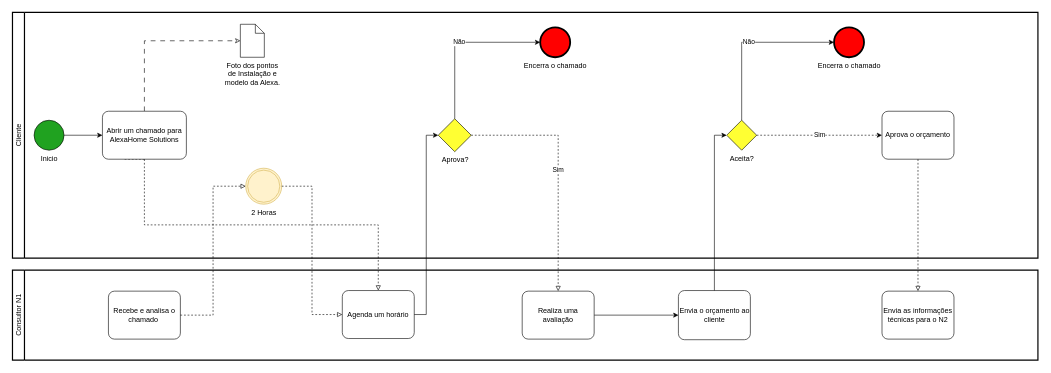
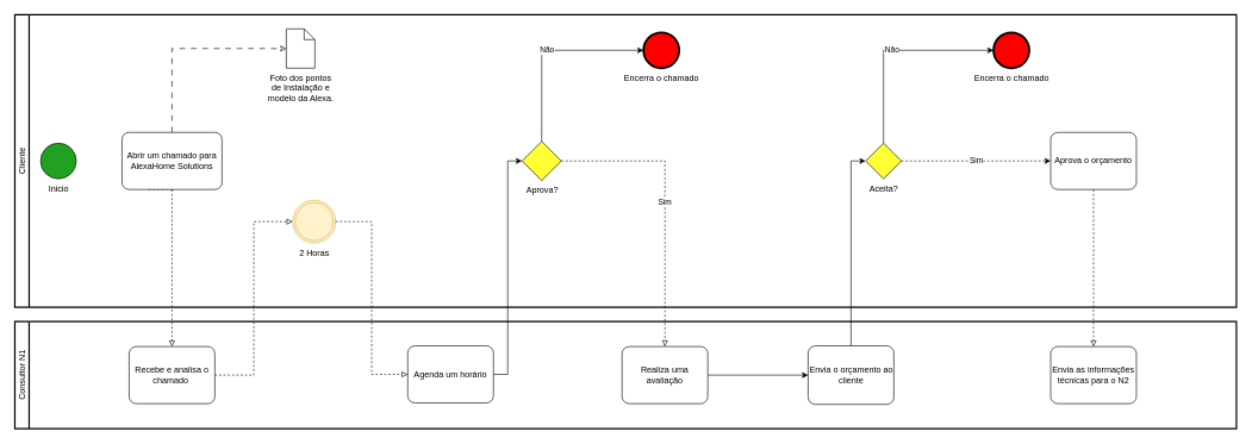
  <mxCell id="0" />
  <mxCell id="1" parent="0" />
  <mxCell id="2" value="Consultor N1" style="swimlane;html=1;startSize=20;fontStyle=0;collapsible=0;horizontal=0;swimlaneLine=1;swimlaneFillColor=#ffffff;strokeWidth=2;whiteSpace=wrap;" vertex="1" parent="1"><mxGeometry y="450" width="1710" height="150" as="geometry" x="20" /></mxCell>
  <mxCell id="3" value="Recebe e analisa o chamado&amp;nbsp;" style="points=[[0.25,0,0],[0.5,0,0],[0.75,0,0],[1,0.25,0],[1,0.5,0],[1,0.75,0],[0.75,1,0],[0.5,1,0],[0.25,1,0],[0,0.75,0],[0,0.5,0],[0,0.25,0]];shape=mxgraph.bpmn.task;whiteSpace=wrap;rectStyle=rounded;size=10;html=1;container=1;expand=0;collapsible=0;taskMarker=abstract;" vertex="1" parent="2"><mxGeometry x="160" y="35" width="120" height="80" as="geometry" /></mxCell>
  <mxCell id="4" style="edgeStyle=orthogonalEdgeStyle;rounded=0;orthogonalLoop=1;jettySize=auto;html=1;exitX=1;exitY=0.5;exitDx=0;exitDy=0;exitPerimeter=0;entryX=0;entryY=0.5;entryDx=0;entryDy=0;entryPerimeter=0;" edge="1" parent="2" source="5" target="6"><mxGeometry relative="1" as="geometry"><mxPoint x="746" y="77.167" as="targetPoint" /></mxGeometry></mxCell>
  <mxCell id="5" value="Realiza uma avaliação" style="points=[[0.25,0,0],[0.5,0,0],[0.75,0,0],[1,0.25,0],[1,0.5,0],[1,0.75,0],[0.75,1,0],[0.5,1,0],[0.25,1,0],[0,0.75,0],[0,0.5,0],[0,0.25,0]];shape=mxgraph.bpmn.task;whiteSpace=wrap;rectStyle=rounded;size=10;html=1;container=1;expand=0;collapsible=0;taskMarker=abstract;" vertex="1" parent="2"><mxGeometry x="850" y="35" width="120" height="80" as="geometry" /></mxCell>
  <mxCell id="6" value="Envia o orçamento ao cliente" style="points=[[0.25,0,0],[0.5,0,0],[0.75,0,0],[1,0.25,0],[1,0.5,0],[1,0.75,0],[0.75,1,0],[0.5,1,0],[0.25,1,0],[0,0.75,0],[0,0.5,0],[0,0.25,0]];shape=mxgraph.bpmn.task;whiteSpace=wrap;rectStyle=rounded;size=10;html=1;container=1;expand=0;collapsible=0;taskMarker=abstract;" vertex="1" parent="2"><mxGeometry x="1110.5" y="34" width="120" height="82" as="geometry" /></mxCell>
  <mxCell id="7" value="Envia as informações técnicas para o N2" style="points=[[0.25,0,0],[0.5,0,0],[0.75,0,0],[1,0.25,0],[1,0.5,0],[1,0.75,0],[0.75,1,0],[0.5,1,0],[0.25,1,0],[0,0.75,0],[0,0.5,0],[0,0.25,0]];shape=mxgraph.bpmn.task;whiteSpace=wrap;rectStyle=rounded;size=10;html=1;container=1;expand=0;collapsible=0;taskMarker=abstract;" vertex="1" parent="2"><mxGeometry x="1450" y="35" width="120" height="80" as="geometry" /></mxCell>
  <mxCell id="8" value="Agenda um horário" style="points=[[0.25,0,0],[0.5,0,0],[0.75,0,0],[1,0.25,0],[1,0.5,0],[1,0.75,0],[0.75,1,0],[0.5,1,0],[0.25,1,0],[0,0.75,0],[0,0.5,0],[0,0.25,0]];shape=mxgraph.bpmn.task;whiteSpace=wrap;rectStyle=rounded;size=10;html=1;container=1;expand=0;collapsible=0;taskMarker=abstract;" vertex="1" parent="2"><mxGeometry x="550" y="34" width="120" height="80" as="geometry" /></mxCell>
  <mxCell id="9" value="Cliente" style="swimlane;html=1;startSize=20;fontStyle=0;collapsible=0;horizontal=0;swimlaneLine=1;swimlaneFillColor=#ffffff;strokeWidth=2;whiteSpace=wrap;" vertex="1" parent="1"><mxGeometry y="20" width="1710" height="410" as="geometry" x="20" /></mxCell>
  <mxCell id="10" style="edgeStyle=orthogonalEdgeStyle;rounded=0;orthogonalLoop=1;jettySize=auto;html=1;exitX=1;exitY=0.5;exitDx=0;exitDy=0;exitPerimeter=0;" edge="1" parent="9" source="12"><mxGeometry relative="1" as="geometry"><mxPoint x="85.941" y="205.118" as="targetPoint" /></mxGeometry></mxCell>
- <mxCell id="11" style="edgeStyle=orthogonalEdgeStyle;rounded=0;orthogonalLoop=1;jettySize=auto;html=1;exitX=1;exitY=0.5;exitDx=0;exitDy=0;exitPerimeter=0;entryX=0;entryY=0.5;entryDx=0;entryDy=0;entryPerimeter=0;" edge="1" parent="9" source="12" target="15"><mxGeometry relative="1" as="geometry" /></mxCell>
  <mxCell id="12" value="Inicio" style="points=[[0.145,0.145,0],[0.5,0,0],[0.855,0.145,0],[1,0.5,0],[0.855,0.855,0],[0.5,1,0],[0.145,0.855,0],[0,0.5,0]];shape=mxgraph.bpmn.event;html=1;verticalLabelPosition=bottom;labelBackgroundColor=#ffffff;verticalAlign=top;align=center;perimeter=ellipsePerimeter;outlineConnect=0;aspect=fixed;outline=standard;symbol=general;fillColor=#20a220;" vertex="1" parent="9"><mxGeometry x="36" y="180" width="50" height="50" as="geometry" /></mxCell>
  <mxCell id="13" style="edgeStyle=orthogonalEdgeStyle;rounded=0;orthogonalLoop=1;jettySize=auto;html=1;exitX=0.5;exitY=1;exitDx=0;exitDy=0;exitPerimeter=0;dashed=1;" edge="1" parent="9" source="15"><mxGeometry relative="1" as="geometry"><mxPoint x="206" y="170" as="targetPoint" /><Array as="points"><mxPoint x="186" y="170" /></Array></mxGeometry></mxCell>
  <mxCell id="14" style="edgeStyle=orthogonalEdgeStyle;rounded=0;orthogonalLoop=1;jettySize=auto;html=1;exitX=0.5;exitY=0;exitDx=0;exitDy=0;exitPerimeter=0;entryX=0;entryY=0.5;entryDx=0;entryDy=0;entryPerimeter=0;endArrow=classic;endFill=0;dashed=1;dashPattern=8 8;" edge="1" parent="9" source="15" target="16"><mxGeometry relative="1" as="geometry" /></mxCell>
  <mxCell id="15" value="Abrir um chamado para AlexaHome Solutions" style="points=[[0.25,0,0],[0.5,0,0],[0.75,0,0],[1,0.25,0],[1,0.5,0],[1,0.75,0],[0.75,1,0],[0.5,1,0],[0.25,1,0],[0,0.75,0],[0,0.5,0],[0,0.25,0]];shape=mxgraph.bpmn.task;whiteSpace=wrap;rectStyle=rounded;size=10;html=1;container=1;expand=0;collapsible=0;taskMarker=abstract;" vertex="1" parent="9"><mxGeometry x="150" y="165" width="140" height="80" as="geometry" /></mxCell>
  <mxCell id="16" value="Foto dos pontos&lt;br&gt;de Instalação e&lt;br&gt;modelo da Alexa." style="shape=mxgraph.bpmn.data;labelPosition=center;verticalLabelPosition=bottom;align=center;verticalAlign=top;size=15;html=1;" vertex="1" parent="9"><mxGeometry x="380" y="20" width="40" height="55" as="geometry" /></mxCell>
  <mxCell id="17" value="Sim" style="edgeStyle=orthogonalEdgeStyle;rounded=0;orthogonalLoop=1;jettySize=auto;html=1;exitX=1;exitY=0.5;exitDx=0;exitDy=0;exitPerimeter=0;entryX=0;entryY=0.5;entryDx=0;entryDy=0;entryPerimeter=0;dashed=1;" edge="1" parent="9" source="19" target="20"><mxGeometry relative="1" as="geometry"><mxPoint x="1431" y="204.75" as="targetPoint" /><mxPoint x="1241.0" y="204.5" as="sourcePoint" /></mxGeometry></mxCell>
  <mxCell id="18" value="Não" style="edgeStyle=orthogonalEdgeStyle;rounded=0;orthogonalLoop=1;jettySize=auto;html=1;exitX=0.5;exitY=0;exitDx=0;exitDy=0;exitPerimeter=0;entryX=0;entryY=0.5;entryDx=0;entryDy=0;entryPerimeter=0;" edge="1" parent="9" source="19" target="22"><mxGeometry relative="1" as="geometry" /></mxCell>
  <mxCell id="19" value="Aceita?" style="points=[[0.25,0.25,0],[0.5,0,0],[0.75,0.25,0],[1,0.5,0],[0.75,0.75,0],[0.5,1,0],[0.25,0.75,0],[0,0.5,0]];shape=mxgraph.bpmn.gateway2;html=1;verticalLabelPosition=bottom;labelBackgroundColor=#ffffff;verticalAlign=top;align=center;perimeter=rhombusPerimeter;outlineConnect=0;outline=none;symbol=none;fillColor=#FFFF33;" vertex="1" parent="9"><mxGeometry x="1191" y="180" width="50" height="50" as="geometry" /></mxCell>
  <mxCell id="20" value="Aprova o orçamento" style="points=[[0.25,0,0],[0.5,0,0],[0.75,0,0],[1,0.25,0],[1,0.5,0],[1,0.75,0],[0.75,1,0],[0.5,1,0],[0.25,1,0],[0,0.75,0],[0,0.5,0],[0,0.25,0]];shape=mxgraph.bpmn.task;whiteSpace=wrap;rectStyle=rounded;size=10;html=1;container=1;expand=0;collapsible=0;taskMarker=abstract;" vertex="1" parent="9"><mxGeometry x="1450" y="165" width="120" height="80" as="geometry" /></mxCell>
  <mxCell id="21" value="2 Horas" style="points=[[0.145,0.145,0],[0.5,0,0],[0.855,0.145,0],[1,0.5,0],[0.855,0.855,0],[0.5,1,0],[0.145,0.855,0],[0,0.5,0]];shape=mxgraph.bpmn.event;html=1;verticalLabelPosition=bottom;labelBackgroundColor=#ffffff;verticalAlign=top;align=center;perimeter=ellipsePerimeter;outlineConnect=0;aspect=fixed;outline=throwing;symbol=general;fillColor=#fff2cc;strokeColor=#d6b656;" vertex="1" parent="9"><mxGeometry x="389" y="260" width="60" height="60" as="geometry" /></mxCell>
  <mxCell id="22" value="Encerra o chamado" style="points=[[0.145,0.145,0],[0.5,0,0],[0.855,0.145,0],[1,0.5,0],[0.855,0.855,0],[0.5,1,0],[0.145,0.855,0],[0,0.5,0]];shape=mxgraph.bpmn.event;html=1;verticalLabelPosition=bottom;labelBackgroundColor=#ffffff;verticalAlign=top;align=center;perimeter=ellipsePerimeter;outlineConnect=0;aspect=fixed;outline=end;symbol=terminate2;fillColor=#FF0000;" vertex="1" parent="9"><mxGeometry x="1370" y="25" width="50" height="50" as="geometry" /></mxCell>
  <mxCell id="23" value="Encerra o chamado" style="points=[[0.145,0.145,0],[0.5,0,0],[0.855,0.145,0],[1,0.5,0],[0.855,0.855,0],[0.5,1,0],[0.145,0.855,0],[0,0.5,0]];shape=mxgraph.bpmn.event;html=1;verticalLabelPosition=bottom;labelBackgroundColor=#ffffff;verticalAlign=top;align=center;perimeter=ellipsePerimeter;outlineConnect=0;aspect=fixed;outline=end;symbol=terminate2;fillColor=#FF0000;" vertex="1" parent="9"><mxGeometry x="880" y="25" width="50" height="50" as="geometry" /></mxCell>
  <mxCell id="24" value="Não" style="edgeStyle=orthogonalEdgeStyle;rounded=0;orthogonalLoop=1;jettySize=auto;html=1;exitX=0.5;exitY=0;exitDx=0;exitDy=0;exitPerimeter=0;entryX=0;entryY=0.5;entryDx=0;entryDy=0;entryPerimeter=0;" edge="1" parent="9" source="25" target="23"><mxGeometry relative="1" as="geometry" /></mxCell>
  <mxCell id="25" value="Aprova?" style="points=[[0.25,0.25,0],[0.5,0,0],[0.75,0.25,0],[1,0.5,0],[0.75,0.75,0],[0.5,1,0],[0.25,0.75,0],[0,0.5,0]];shape=mxgraph.bpmn.gateway2;html=1;verticalLabelPosition=bottom;labelBackgroundColor=#ffffff;verticalAlign=top;align=center;perimeter=rhombusPerimeter;outlineConnect=0;outline=none;symbol=none;fillColor=#FFFF33;" vertex="1" parent="9"><mxGeometry x="710" y="177.57" width="55" height="54.86" as="geometry" /></mxCell>
  <mxCell id="26" style="edgeStyle=orthogonalEdgeStyle;rounded=0;orthogonalLoop=1;jettySize=auto;html=1;exitX=0.5;exitY=1;exitDx=0;exitDy=0;exitPerimeter=0;entryX=0.5;entryY=0;entryDx=0;entryDy=0;entryPerimeter=0;dashed=1;endArrow=block;endFill=0;" edge="1" parent="1" source="20" target="7"><mxGeometry relative="1" as="geometry" /></mxCell>
  <mxCell id="27" style="edgeStyle=orthogonalEdgeStyle;rounded=0;orthogonalLoop=1;jettySize=auto;html=1;exitX=1;exitY=0.5;exitDx=0;exitDy=0;exitPerimeter=0;entryX=0;entryY=0.5;entryDx=0;entryDy=0;entryPerimeter=0;endArrow=block;endFill=0;dashed=1;" edge="1" parent="1" source="3" target="21"><mxGeometry relative="1" as="geometry"><mxPoint x="530" y="265" as="targetPoint" /></mxGeometry></mxCell>
- <mxCell id="28" style="edgeStyle=orthogonalEdgeStyle;rounded=0;orthogonalLoop=1;jettySize=auto;html=1;exitX=0.5;exitY=1;exitDx=0;exitDy=0;exitPerimeter=0;endArrow=block;endFill=0;dashed=1;" edge="1" parent="1" source="15" target="8"><mxGeometry relative="1" as="geometry" /></mxCell>
+ <mxCell id="28" style="edgeStyle=orthogonalEdgeStyle;rounded=0;orthogonalLoop=1;jettySize=auto;html=1;exitX=0.5;exitY=1;exitDx=0;exitDy=0;exitPerimeter=0;entryX=0.5;entryY=0;entryDx=0;entryDy=0;entryPerimeter=0;endArrow=block;endFill=0;dashed=1;" edge="1" parent="1" source="15" target="3"><mxGeometry relative="1" as="geometry" /></mxCell>
  <mxCell id="29" style="edgeStyle=orthogonalEdgeStyle;rounded=0;orthogonalLoop=1;jettySize=auto;html=1;exitX=1;exitY=0.5;exitDx=0;exitDy=0;exitPerimeter=0;entryX=0;entryY=0.5;entryDx=0;entryDy=0;entryPerimeter=0;endArrow=block;endFill=0;dashed=1;" edge="1" parent="1" source="21" target="8"><mxGeometry relative="1" as="geometry" /></mxCell>
  <mxCell id="30" value="" style="edgeStyle=orthogonalEdgeStyle;rounded=0;orthogonalLoop=1;jettySize=auto;html=1;exitX=1;exitY=0.5;exitDx=0;exitDy=0;exitPerimeter=0;entryX=0;entryY=0.5;entryDx=0;entryDy=0;entryPerimeter=0;" edge="1" parent="1" source="8" target="25"><mxGeometry relative="1" as="geometry"><mxPoint x="650" y="544" as="sourcePoint" /><mxPoint x="720" y="225" as="targetPoint" /></mxGeometry></mxCell>
  <mxCell id="31" value="Sim" style="edgeStyle=orthogonalEdgeStyle;rounded=0;orthogonalLoop=1;jettySize=auto;html=1;entryX=0.5;entryY=0;entryDx=0;entryDy=0;entryPerimeter=0;endArrow=block;endFill=0;dashed=1;exitX=1;exitY=0.5;exitDx=0;exitDy=0;exitPerimeter=0;" edge="1" parent="1" source="25" target="5"><mxGeometry relative="1" as="geometry"><mxPoint x="930" y="230" as="sourcePoint" /></mxGeometry></mxCell>
  <mxCell id="32" style="edgeStyle=orthogonalEdgeStyle;rounded=0;orthogonalLoop=1;jettySize=auto;html=1;exitX=0.5;exitY=0;exitDx=0;exitDy=0;exitPerimeter=0;entryX=0;entryY=0.5;entryDx=0;entryDy=0;entryPerimeter=0;" edge="1" parent="1" source="6" target="19"><mxGeometry relative="1" as="geometry" /></mxCell>
